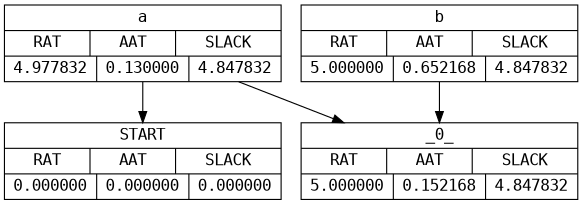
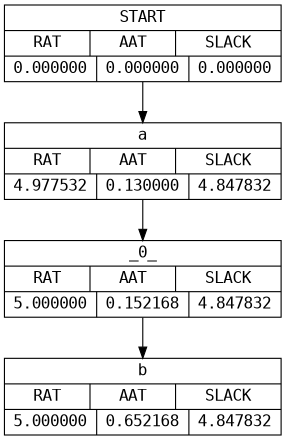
  digraph {
    fontname="DejaVu Sans Mono"
    node [fontname="DejaVu Sans Mono" shape=record]
    edge [fontname="DejaVu Sans Mono"]
    n1 [label="{{START}|{RAT|AAT|SLACK}|{0.000000|0.000000|0.000000}}"]
-   n2 [label="{{a}|{RAT|AAT|SLACK}|{4.977832|0.130000|4.847832}}"]
+   n2 [label="{{a}|{RAT|AAT|SLACK}|{4.977532|0.130000|4.847832}}"]
    n3 [label="{{_0_}|{RAT|AAT|SLACK}|{5.000000|0.152168|4.847832}}"]
    n4 [label="{{b}|{RAT|AAT|SLACK}|{5.000000|0.652168|4.847832}}"]
-   n2 -> n1
+   n1 -> n2
    n2 -> n3
-   n4 -> n3
+   n3 -> n4
  }
